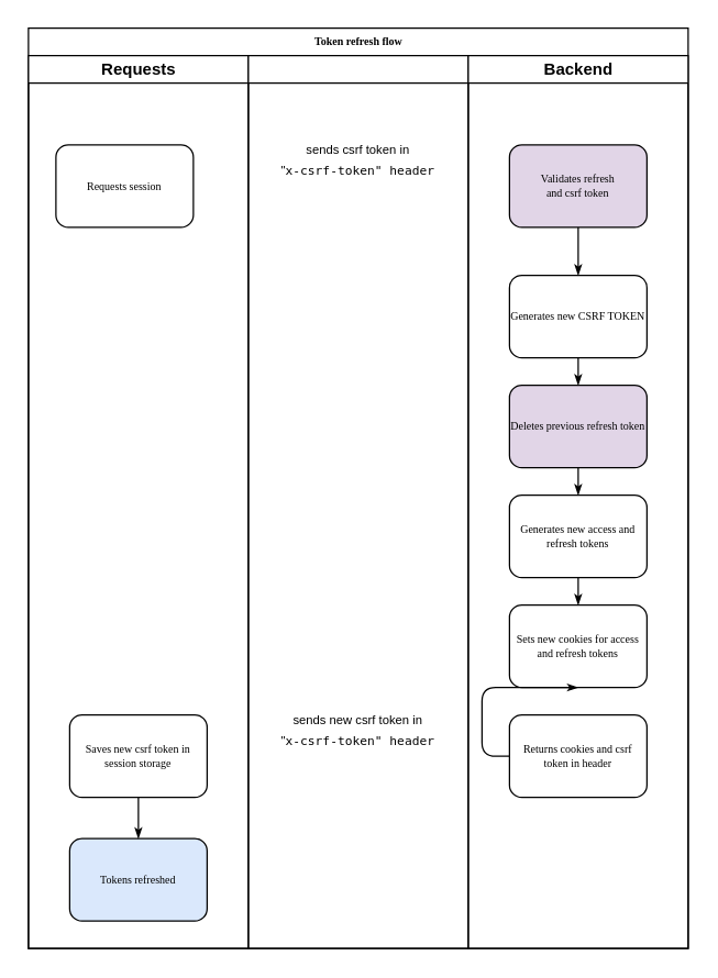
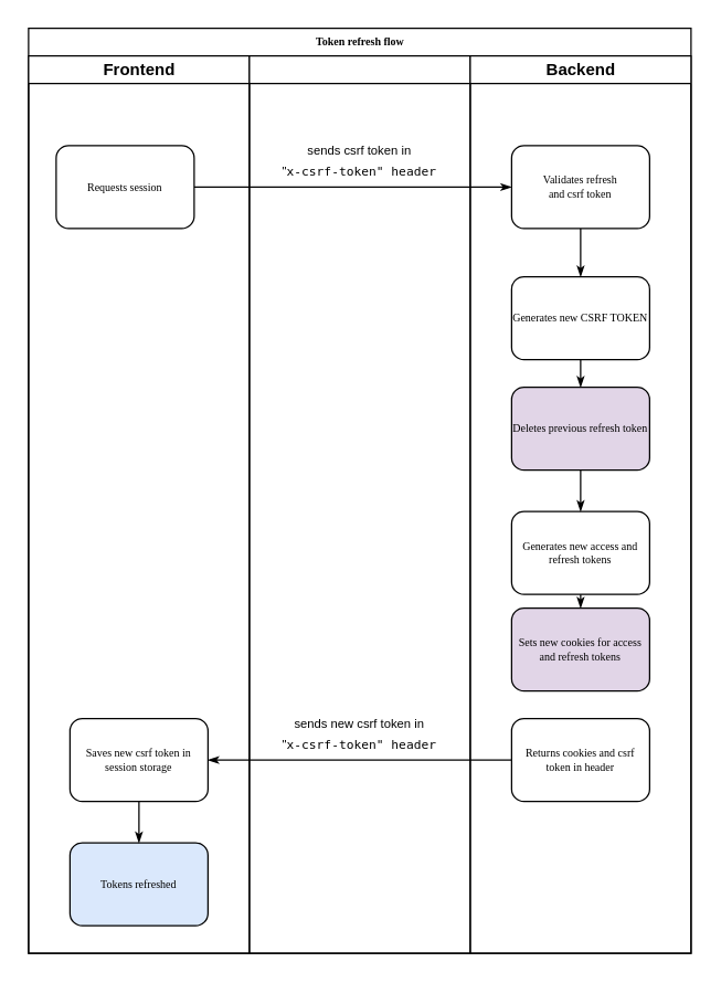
  <mxCell id="0" />
  <mxCell id="1" parent="0" />
  <mxCell id="2" value="Token refresh flow" style="swimlane;html=1;childLayout=stackLayout;startSize=20;rounded=0;shadow=0;labelBackgroundColor=none;strokeWidth=1;fontFamily=Verdana;fontSize=8;align=center;" parent="1" vertex="1"><mxGeometry x="20" y="20" width="480" height="670" as="geometry" /></mxCell>
- <mxCell id="4" value="Requests" style="swimlane;html=1;startSize=20;" parent="2" vertex="1"><mxGeometry y="20" width="160" height="650" as="geometry" /></mxCell>
+ <mxCell id="3" style="edgeStyle=orthogonalEdgeStyle;rounded=1;html=1;labelBackgroundColor=none;startArrow=none;startFill=0;startSize=5;endArrow=classicThin;endFill=1;endSize=5;jettySize=auto;orthogonalLoop=1;strokeWidth=1;fontFamily=Verdana;fontSize=8" parent="2" source="5" target="13" edge="1"><mxGeometry relative="1" as="geometry" /></mxCell>
+ <mxCell id="4" value="Frontend" style="swimlane;html=1;startSize=20;" parent="2" vertex="1"><mxGeometry y="20" width="160" height="650" as="geometry" /></mxCell>
  <mxCell id="5" value="Requests session" style="rounded=1;whiteSpace=wrap;html=1;shadow=0;labelBackgroundColor=none;strokeWidth=1;fontFamily=Verdana;fontSize=8;align=center;" parent="4" vertex="1"><mxGeometry x="20" y="65" width="100" height="60" as="geometry" /></mxCell>
  <mxCell id="6" value="Saves new csrf token in session storage" style="rounded=1;whiteSpace=wrap;html=1;shadow=0;labelBackgroundColor=none;strokeWidth=1;fontFamily=Verdana;fontSize=8;align=center;" vertex="1" parent="4"><mxGeometry x="30" y="480" width="100" height="60" as="geometry" /></mxCell>
  <mxCell id="7" value="Tokens refreshed" style="rounded=1;whiteSpace=wrap;html=1;shadow=0;labelBackgroundColor=none;strokeWidth=1;fontFamily=Verdana;fontSize=8;align=center;fillColor=#dae8fc;" vertex="1" parent="4"><mxGeometry x="30" y="570" width="100" height="60" as="geometry" /></mxCell>
  <mxCell id="8" style="edgeStyle=orthogonalEdgeStyle;rounded=1;html=1;labelBackgroundColor=none;startArrow=none;startFill=0;startSize=5;endArrow=classicThin;endFill=1;endSize=5;jettySize=auto;orthogonalLoop=1;strokeWidth=1;fontFamily=Verdana;fontSize=8;entryX=0.5;entryY=0;entryDx=0;entryDy=0;exitX=0.5;exitY=1;exitDx=0;exitDy=0;" edge="1" parent="4" source="6" target="7"><mxGeometry relative="1" as="geometry"><mxPoint x="360" y="730" as="sourcePoint" /><mxPoint x="140" y="730" as="targetPoint" /></mxGeometry></mxCell>
  <mxCell id="9" value="" style="swimlane;html=1;startSize=20;" parent="2" vertex="1"><mxGeometry x="160" y="20" width="160" height="650" as="geometry" /></mxCell>
  <mxCell id="10" value="&lt;font style=&quot;font-size: 9px&quot;&gt;sends csrf token in &lt;br&gt;&quot;&lt;code&gt;x-csrf-token&quot; header&lt;/code&gt;&lt;/font&gt;" style="text;html=1;strokeColor=none;fillColor=none;align=center;verticalAlign=middle;whiteSpace=wrap;rounded=0;" vertex="1" parent="9"><mxGeometry x="20" y="65" width="120" height="20" as="geometry" /></mxCell>
  <mxCell id="11" value="&lt;font style=&quot;font-size: 9px&quot;&gt;sends new csrf token in &lt;br&gt;&quot;&lt;code&gt;x-csrf-token&quot; header&lt;/code&gt;&lt;/font&gt;" style="text;html=1;strokeColor=none;fillColor=none;align=center;verticalAlign=middle;whiteSpace=wrap;rounded=0;" vertex="1" parent="9"><mxGeometry x="20" y="480" width="120" height="20" as="geometry" /></mxCell>
  <mxCell id="12" value="Backend" style="swimlane;html=1;startSize=20;" parent="2" vertex="1"><mxGeometry x="320" y="20" width="160" height="650" as="geometry"><mxRectangle x="320" y="20" width="30" height="730" as="alternateBounds" /></mxGeometry></mxCell>
- <mxCell id="13" value="Validates refresh &lt;br&gt;and csrf token" style="rounded=1;whiteSpace=wrap;html=1;shadow=0;labelBackgroundColor=none;strokeWidth=1;fontFamily=Verdana;fontSize=8;align=center;fillColor=#e1d5e7;" parent="12" vertex="1"><mxGeometry x="30" y="65" width="100" height="60" as="geometry" /></mxCell>
+ <mxCell id="13" value="Validates refresh &lt;br&gt;and csrf token" style="rounded=1;whiteSpace=wrap;html=1;shadow=0;labelBackgroundColor=none;strokeWidth=1;fontFamily=Verdana;fontSize=8;align=center;" parent="12" vertex="1"><mxGeometry x="30" y="65" width="100" height="60" as="geometry" /></mxCell>
  <mxCell id="14" value="Generates new CSRF TOKEN" style="rounded=1;whiteSpace=wrap;html=1;shadow=0;labelBackgroundColor=none;strokeWidth=1;fontFamily=Verdana;fontSize=8;align=center;" parent="12" vertex="1"><mxGeometry x="30" y="160" width="100" height="60" as="geometry" /></mxCell>
- <mxCell id="15" value="Generates new access and refresh tokens" style="rounded=1;whiteSpace=wrap;html=1;shadow=0;labelBackgroundColor=none;strokeWidth=1;fontFamily=Verdana;fontSize=8;align=center;" vertex="1" parent="12"><mxGeometry x="30" y="320" width="100" height="60" as="geometry" /></mxCell>
+ <mxCell id="15" value="Generates new access and refresh tokens" style="rounded=1;whiteSpace=wrap;html=1;shadow=0;labelBackgroundColor=none;strokeWidth=1;fontFamily=Verdana;fontSize=8;align=center;" vertex="1" parent="12"><mxGeometry x="30" y="330" width="100" height="60" as="geometry" /></mxCell>
  <mxCell id="16" style="edgeStyle=orthogonalEdgeStyle;rounded=1;html=1;labelBackgroundColor=none;startArrow=none;startFill=0;startSize=5;endArrow=classicThin;endFill=1;endSize=5;jettySize=auto;orthogonalLoop=1;strokeWidth=1;fontFamily=Verdana;fontSize=8;entryX=0.5;entryY=0;entryDx=0;entryDy=0;" edge="1" parent="12" source="13" target="14"><mxGeometry relative="1" as="geometry"><mxPoint x="-190" y="105" as="sourcePoint" /><mxPoint x="40" y="105" as="targetPoint" /></mxGeometry></mxCell>
- <mxCell id="17" value="Sets new cookies for access and refresh tokens" style="rounded=1;whiteSpace=wrap;html=1;shadow=0;labelBackgroundColor=none;strokeWidth=1;fontFamily=Verdana;fontSize=8;align=center;" vertex="1" parent="12"><mxGeometry x="30" y="400" width="100" height="60" as="geometry" /></mxCell>
+ <mxCell id="17" value="Sets new cookies for access and refresh tokens" style="rounded=1;whiteSpace=wrap;html=1;shadow=0;labelBackgroundColor=none;strokeWidth=1;fontFamily=Verdana;fontSize=8;align=center;fillColor=#e1d5e7;" vertex="1" parent="12"><mxGeometry x="30" y="400" width="100" height="60" as="geometry" /></mxCell>
  <mxCell id="18" style="edgeStyle=orthogonalEdgeStyle;rounded=1;html=1;labelBackgroundColor=none;startArrow=none;startFill=0;startSize=5;endArrow=classicThin;endFill=1;endSize=5;jettySize=auto;orthogonalLoop=1;strokeWidth=1;fontFamily=Verdana;fontSize=8;entryX=0.5;entryY=0;entryDx=0;entryDy=0;exitX=0.5;exitY=1;exitDx=0;exitDy=0;" edge="1" parent="12" source="15" target="17"><mxGeometry relative="1" as="geometry"><mxPoint x="90" y="230" as="sourcePoint" /><mxPoint x="90" y="330" as="targetPoint" /></mxGeometry></mxCell>
  <mxCell id="19" value="Returns cookies and csrf token in header" style="rounded=1;whiteSpace=wrap;html=1;shadow=0;labelBackgroundColor=none;strokeWidth=1;fontFamily=Verdana;fontSize=8;align=center;" vertex="1" parent="12"><mxGeometry x="30" y="480" width="100" height="60" as="geometry" /></mxCell>
  <mxCell id="20" value="Deletes previous refresh token" style="rounded=1;whiteSpace=wrap;html=1;shadow=0;labelBackgroundColor=none;strokeWidth=1;fontFamily=Verdana;fontSize=8;align=center;fillColor=#e1d5e7;" vertex="1" parent="12"><mxGeometry x="30" y="240" width="100" height="60" as="geometry" /></mxCell>
- <mxCell id="21" style="edgeStyle=orthogonalEdgeStyle;rounded=1;html=1;labelBackgroundColor=none;startArrow=none;startFill=0;startSize=5;endArrow=classicThin;endFill=1;endSize=5;jettySize=auto;orthogonalLoop=1;strokeWidth=1;fontFamily=Verdana;fontSize=8;exitX=0;exitY=0.5;exitDx=0;exitDy=0;" edge="1" parent="2" source="19" target="17"><mxGeometry relative="1" as="geometry"><mxPoint x="410" y="640" as="sourcePoint" /><mxPoint x="410" y="720" as="targetPoint" /></mxGeometry></mxCell>
+ <mxCell id="21" style="edgeStyle=orthogonalEdgeStyle;rounded=1;html=1;labelBackgroundColor=none;startArrow=none;startFill=0;startSize=5;endArrow=classicThin;endFill=1;endSize=5;jettySize=auto;orthogonalLoop=1;strokeWidth=1;fontFamily=Verdana;fontSize=8;entryX=1;entryY=0.5;entryDx=0;entryDy=0;exitX=0;exitY=0.5;exitDx=0;exitDy=0;" edge="1" parent="2" source="19" target="6"><mxGeometry relative="1" as="geometry"><mxPoint x="410" y="640" as="sourcePoint" /><mxPoint x="410" y="720" as="targetPoint" /></mxGeometry></mxCell>
  <mxCell id="22" style="edgeStyle=orthogonalEdgeStyle;rounded=1;html=1;labelBackgroundColor=none;startArrow=none;startFill=0;startSize=5;endArrow=classicThin;endFill=1;endSize=5;jettySize=auto;orthogonalLoop=1;strokeWidth=1;fontFamily=Verdana;fontSize=8;entryX=0.5;entryY=0;entryDx=0;entryDy=0;" edge="1" parent="1" target="20"><mxGeometry relative="1" as="geometry"><mxPoint x="420" y="260" as="sourcePoint" /><mxPoint x="430" y="210" as="targetPoint" /></mxGeometry></mxCell>
  <mxCell id="23" style="edgeStyle=orthogonalEdgeStyle;rounded=1;html=1;labelBackgroundColor=none;startArrow=none;startFill=0;startSize=5;endArrow=classicThin;endFill=1;endSize=5;jettySize=auto;orthogonalLoop=1;strokeWidth=1;fontFamily=Verdana;fontSize=8;entryX=0.5;entryY=0;entryDx=0;entryDy=0;" edge="1" parent="1" target="15"><mxGeometry relative="1" as="geometry"><mxPoint x="420" y="340" as="sourcePoint" /><mxPoint x="430" y="290" as="targetPoint" /></mxGeometry></mxCell>
